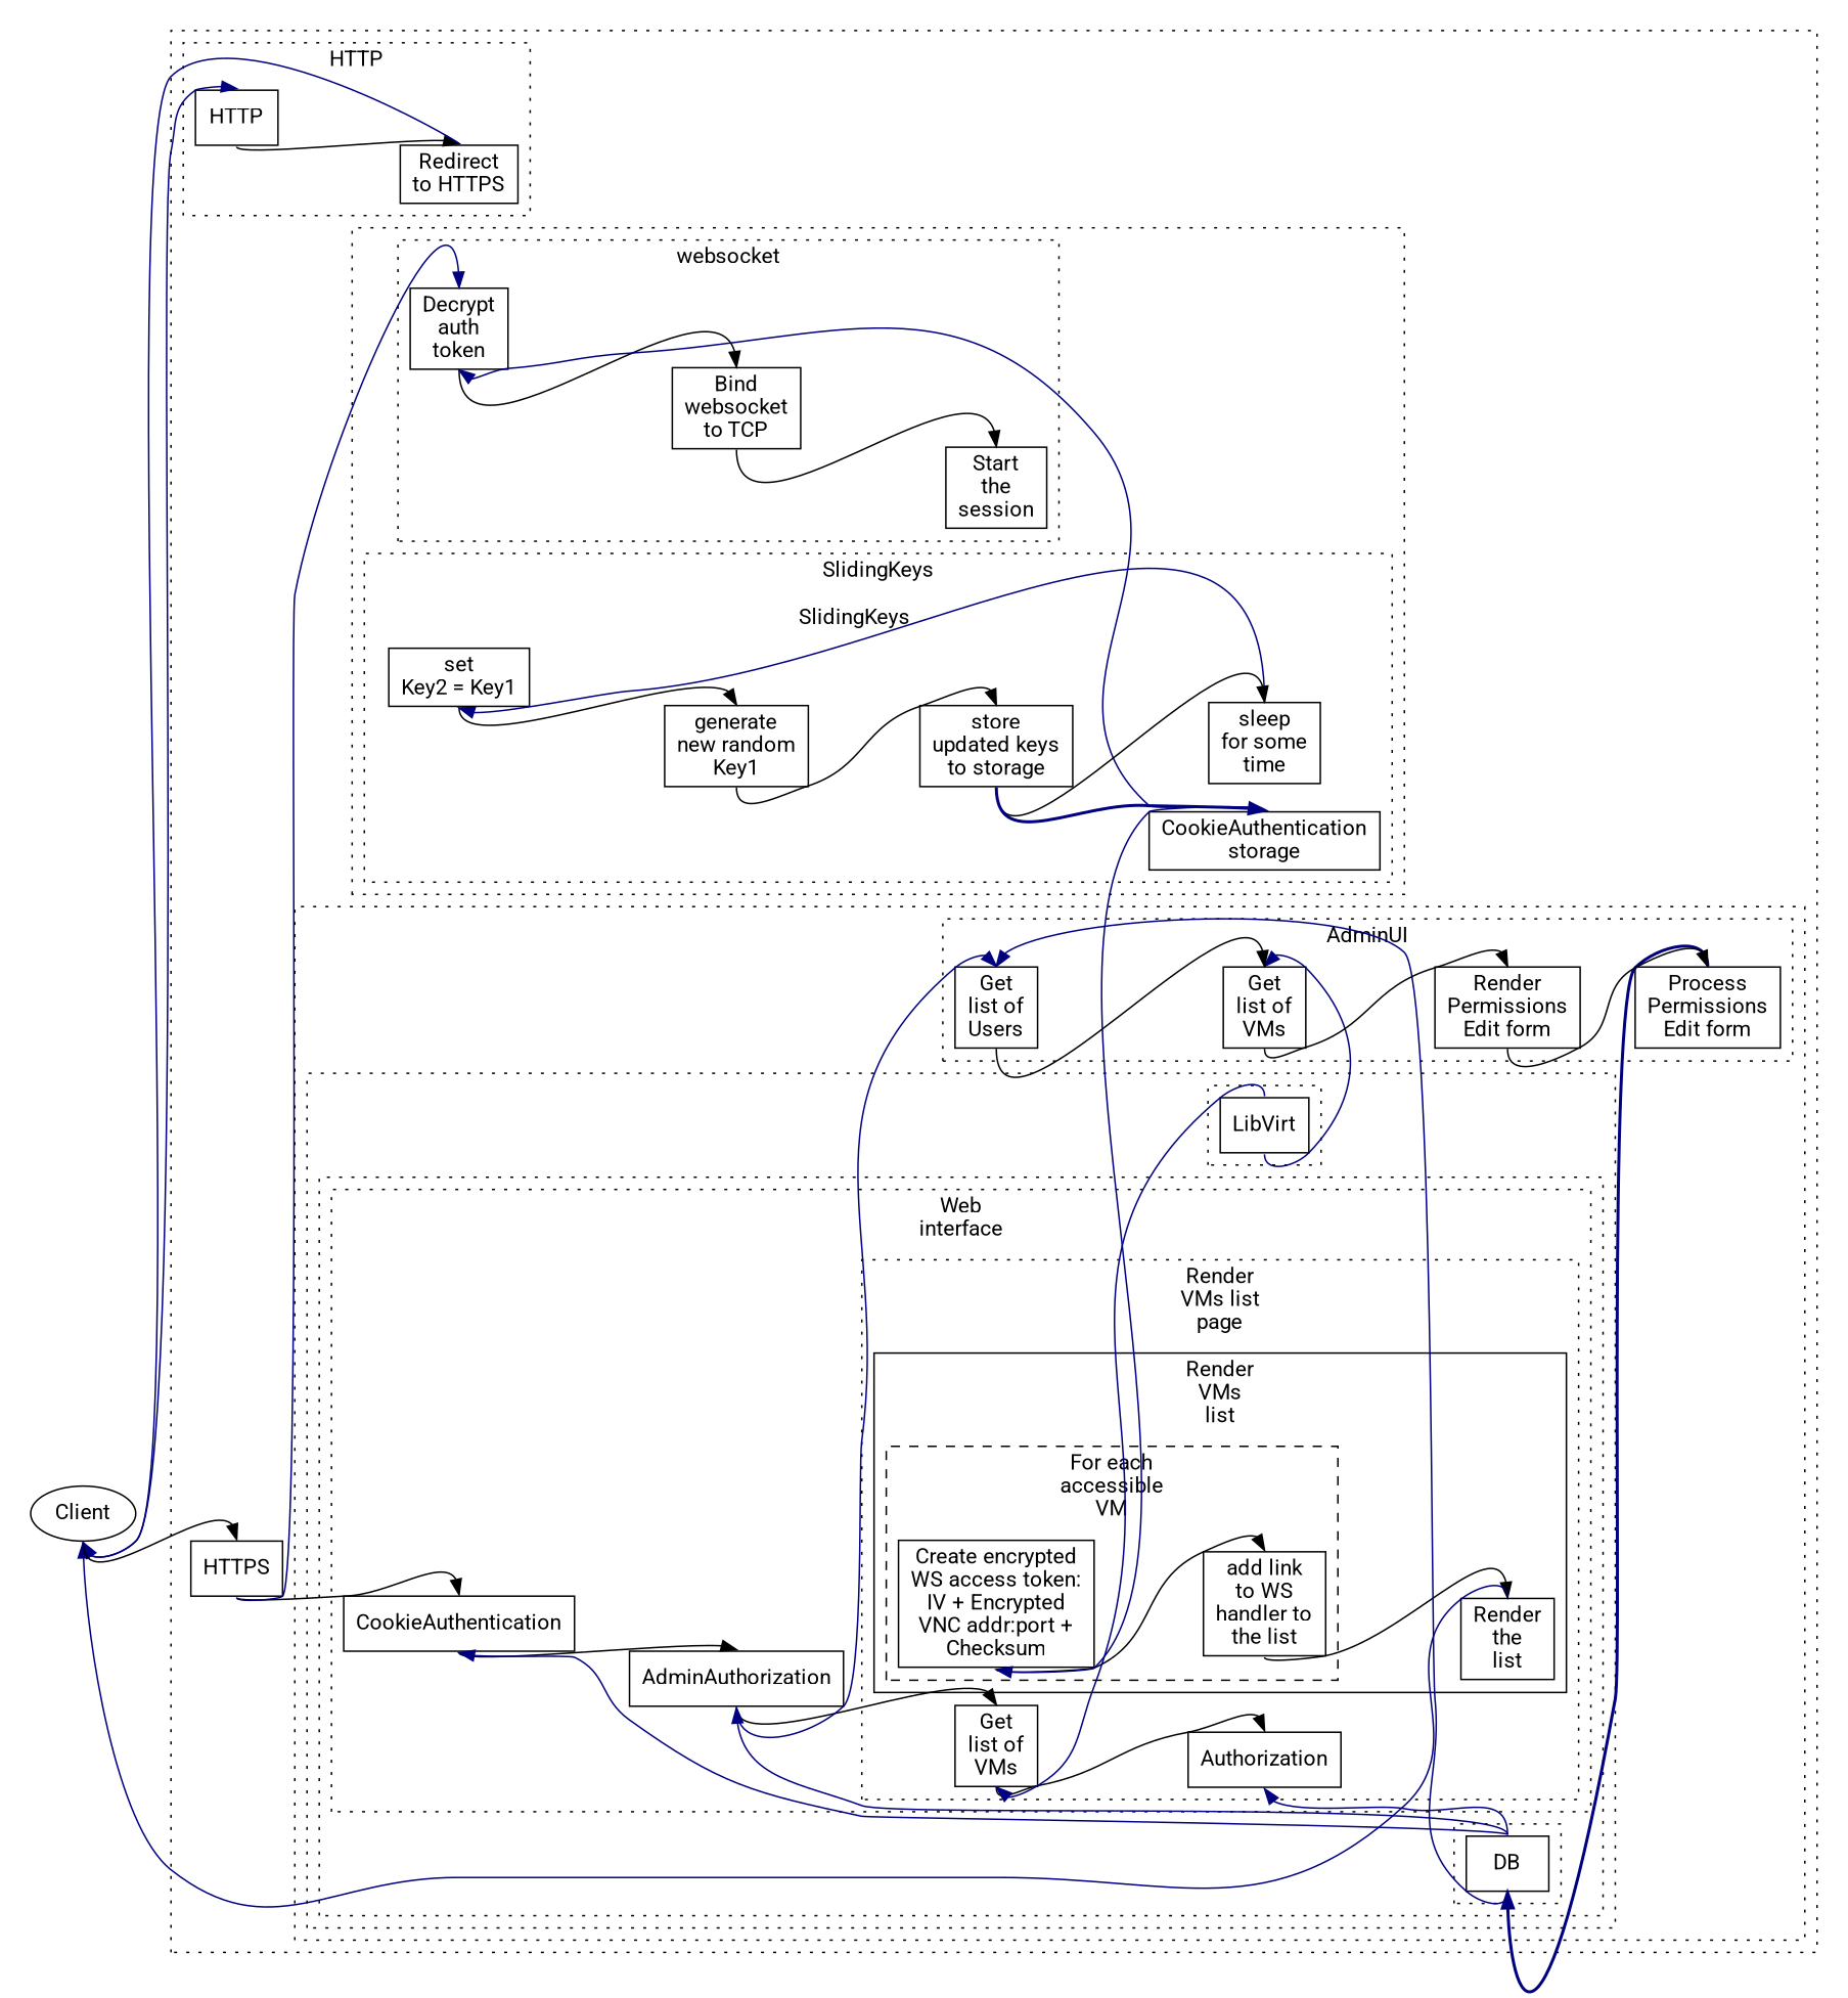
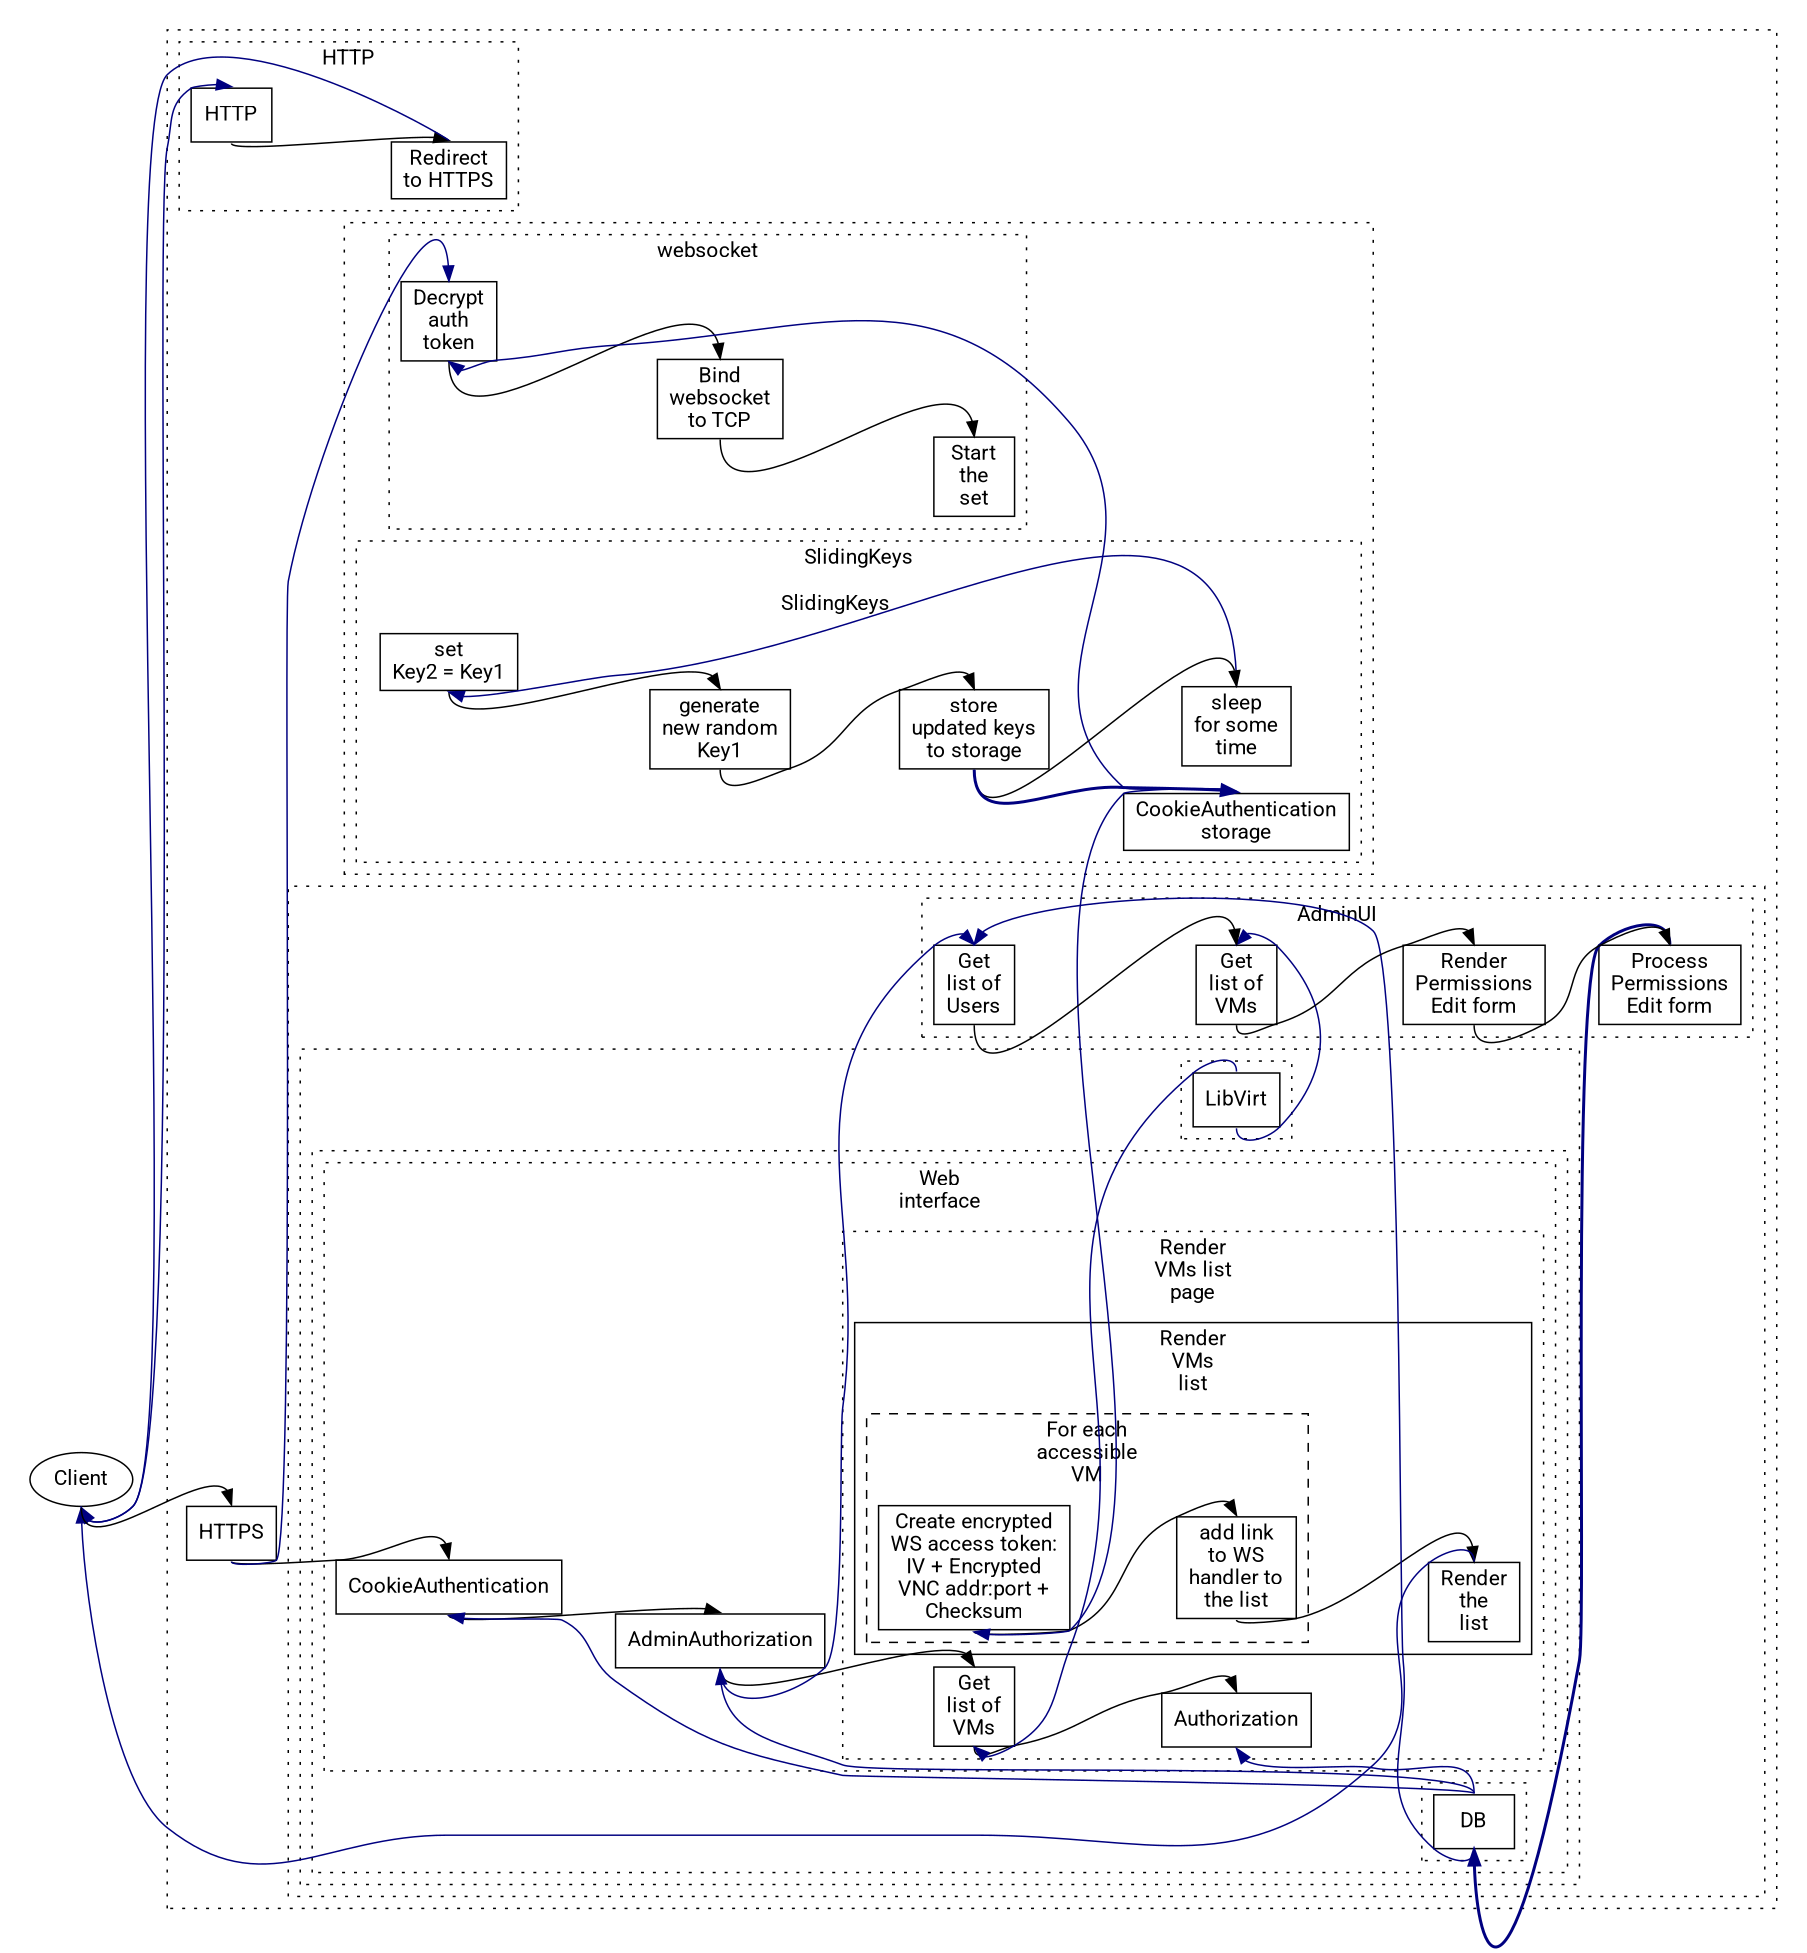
  digraph {
    fontname=Roboto
    rankdir=LR
    node [fontname=Roboto penwidth=1 shape=box style=solid]
    edge [fontname=Roboto headport=n tailport=s weight=1000]
    n1 [label="Create encrypted\nWS access token:\nIV + Encrypted\nVNC addr:port +\nChecksum"]
    n2 [label="add link\nto WS\nhandler to\nthe list"]
    n3 [label="Render\nthe\nlist"]
    n4 [label="Get\nlist of\nVMs"]
    n5 [label=Authorization]
    n6 [label=CookieAuthentication]
    n7 [label=AdminAuthorization]
    n8 [label=DB]
    n9 [label=LibVirt]
    n10 [label="Get\nlist of\nUsers"]
    n11 [label="Get\nlist of\nVMs"]
    n12 [label="Render\nPermissions\nEdit form"]
    n13 [label="Process\nPermissions\nEdit form"]
    n14 [label="Decrypt\nauth\ntoken"]
    n15 [label="Bind\nwebsocket\nto TCP"]
-   n16 [label="Start\nthe\nsession"]
+   n16 [label="Start\nthe\nset"]
    n17 [label="set\nKey2&nbsp;=&nbsp;Key1"]
    n18 [label="generate\nnew random\nKey1"]
    n19 [label="store\nupdated keys\nto storage"]
    n20 [label="sleep\nfor some\ntime"]
    n21 [label="CookieAuthentication\nstorage"]
    n22 [label=HTTP]
    n23 [label="Redirect\nto HTTPS"]
    n24 [label=HTTPS]
    n25 [label=Client shape=ellipse]
    subgraph cluster_1 {
      penwidth=0
      n25
      subgraph cluster_2 {
        penwidth=1
        style=dotted
        n24
        subgraph cluster_3 {
          penwidth=1
          style=dotted
          subgraph cluster_4 {
            penwidth=1
            style=dotted
            subgraph cluster_5 {
              penwidth=1
              style=dotted
              subgraph cluster_6 {
                label="Web\ninterface"
                penwidth=1
                style=dotted
                n6
                n7
                subgraph cluster_7 {
                  label="Render\nVMs list\npage"
                  penwidth=1
                  style=dotted
                  n4
                  n5
                  subgraph cluster_8 {
                    label="Render\nVMs\nlist"
                    penwidth=1
                    style=solid
                    n3
                    subgraph cluster_9 {
                      label="For each\naccessible\nVM"
                      penwidth=1
                      style=dashed
                      n1
                      n2
                    }
                  }
                }
              }
              subgraph cluster_10 {
                penwidth=1
                style=dotted
                n8
              }
            }
            subgraph cluster_11 {
              penwidth=1
              style=dotted
              n9
            }
          }
          subgraph cluster_12 {
            label=AdminUI
            penwidth=1
            style=dotted
            n10
            n11
            n12
            n13
          }
        }
        subgraph cluster_13 {
          penwidth=1
          style=dotted
          subgraph cluster_14 {
            label=websocket
            penwidth=1
            style=dotted
            n14
            n15
            n16
          }
          subgraph cluster_15 {
            label=SlidingKeys
            penwidth=1
            style=dotted
            n21
            subgraph cluster_16 {
              label=SlidingKeys
              penwidth=0
              style=dotted
              n17
              n18
              n19
              n20
            }
          }
        }
        subgraph cluster_17 {
          label=HTTP
          penwidth=1
          style=dotted
          n22
          n23
        }
      }
    }
    n1 -> n2
    n1 -> n21 [color=navy constraint=true dir=back minlen=1 penwidth=1 style=solid weight=150]
    n2 -> n3
    n4 -> n5
    n4 -> n9 [color=navy constraint=true dir=back minlen=1 penwidth=1 style=solid weight=150]
    n5 -> n8 [color=navy constraint=true dir=back minlen=1 penwidth=1 style=solid weight=150]
    n6 -> n7
    n6 -> n8 [color=navy constraint=true dir=back minlen=1 penwidth=1 style=solid weight=150]
    n7 -> n4
    n7 -> n8 [color=navy constraint=true dir=back minlen=1 penwidth=1 style=solid weight=150]
    n7 -> n10 [color=navy constraint=true dir=forward minlen=1 penwidth=1 style=solid weight=150]
    n8 -> n10 [color=navy constraint=false dir=forward minlen=1 penwidth=1 style=solid weight=150]
    n8 -> n13 [color=navy constraint=true dir=back minlen=1 penwidth=2 style=solid weight=150]
    n9 -> n11 [color=navy constraint=false dir=forward minlen=1 penwidth=1 style=solid weight=150]
    n10 -> n11
    n11 -> n12
    n12 -> n13
    n14 -> n15
    n14 -> n21 [color=navy constraint=false dir=back minlen=1 penwidth=1 style=solid weight=150]
    n15 -> n16
    n17 -> n18
    n17 -> n20 [color=navy constraint=true dir=back minlen=1 penwidth=1 style=solid weight=150]
    n18 -> n19
    n19 -> n20
    n19 -> n21 [color=navy constraint=true dir=forward minlen=1 penwidth=2 style=solid weight=150]
    n22 -> n23
    n24 -> n6
    n24 -> n14 [color=navy constraint=true dir=forward minlen=1 penwidth=1 style=solid weight=150]
    n25 -> n3 [color=navy constraint=true dir=back minlen=1 penwidth=1 style=solid weight=150]
    n25 -> n22 [color=navy constraint=true dir=forward minlen=1 penwidth=1 style=solid weight=150]
    n25 -> n23 [color=navy constraint=true dir=back minlen=1 penwidth=1 style=solid weight=150]
    n25 -> n24
  }
